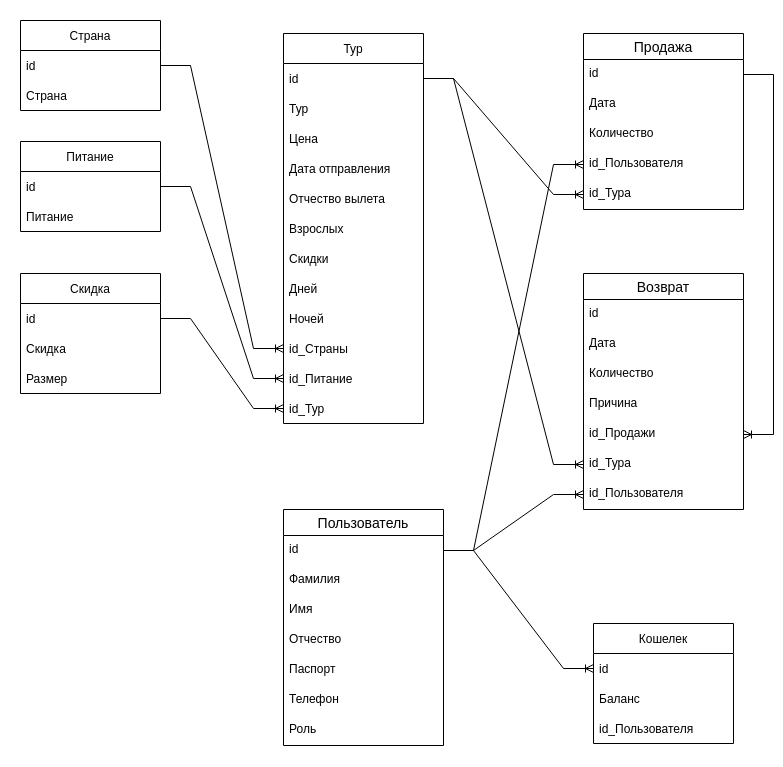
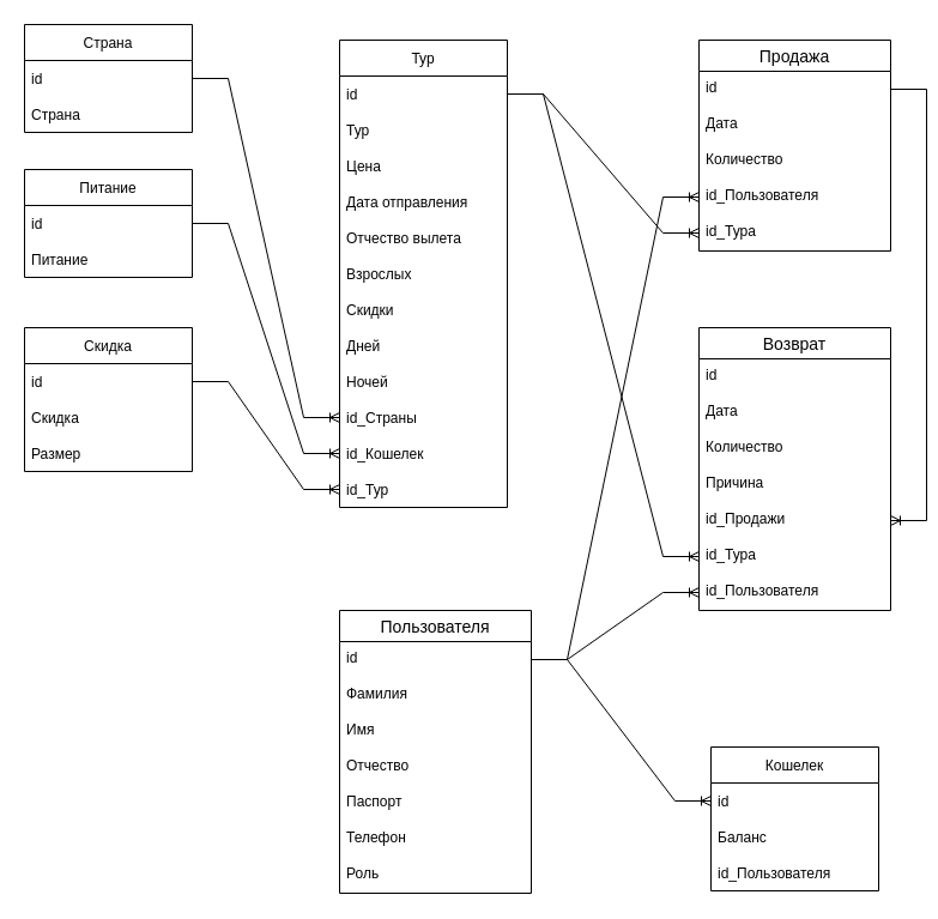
  <mxCell id="0" />
  <mxCell id="1" parent="0" />
  <mxCell id="2" value="Тур" style="swimlane;fontStyle=0;childLayout=stackLayout;horizontal=1;startSize=30;horizontalStack=0;resizeParent=1;resizeParentMax=0;resizeLast=0;collapsible=1;marginBottom=0;" parent="1" vertex="1"><mxGeometry x="283" y="33" width="140" height="390" as="geometry"><mxRectangle x="290" y="70" width="60" height="30" as="alternateBounds" /></mxGeometry></mxCell>
  <mxCell id="3" value="id" style="text;strokeColor=none;fillColor=none;align=left;verticalAlign=middle;spacingLeft=4;spacingRight=4;overflow=hidden;points=[[0,0.5],[1,0.5]];portConstraint=eastwest;rotatable=0;" parent="2" vertex="1"><mxGeometry y="30" width="140" height="30" as="geometry" /></mxCell>
  <mxCell id="4" value="Тур" style="text;strokeColor=none;fillColor=none;align=left;verticalAlign=middle;spacingLeft=4;spacingRight=4;overflow=hidden;points=[[0,0.5],[1,0.5]];portConstraint=eastwest;rotatable=0;" parent="2" vertex="1"><mxGeometry y="60" width="140" height="30" as="geometry" /></mxCell>
  <mxCell id="5" value="Цена" style="text;strokeColor=none;fillColor=none;align=left;verticalAlign=middle;spacingLeft=4;spacingRight=4;overflow=hidden;points=[[0,0.5],[1,0.5]];portConstraint=eastwest;rotatable=0;" parent="2" vertex="1"><mxGeometry y="90" width="140" height="30" as="geometry" /></mxCell>
  <mxCell id="6" value="Дата отправления" style="text;strokeColor=none;fillColor=none;align=left;verticalAlign=middle;spacingLeft=4;spacingRight=4;overflow=hidden;points=[[0,0.5],[1,0.5]];portConstraint=eastwest;rotatable=0;" parent="2" vertex="1"><mxGeometry y="120" width="140" height="30" as="geometry" /></mxCell>
  <mxCell id="7" value="Отчество вылета" style="text;strokeColor=none;fillColor=none;align=left;verticalAlign=middle;spacingLeft=4;spacingRight=4;overflow=hidden;points=[[0,0.5],[1,0.5]];portConstraint=eastwest;rotatable=0;" parent="2" vertex="1"><mxGeometry y="150" width="140" height="30" as="geometry" /></mxCell>
  <mxCell id="8" value="Взрослых" style="text;strokeColor=none;fillColor=none;align=left;verticalAlign=middle;spacingLeft=4;spacingRight=4;overflow=hidden;points=[[0,0.5],[1,0.5]];portConstraint=eastwest;rotatable=0;" parent="2" vertex="1"><mxGeometry y="180" width="140" height="30" as="geometry" /></mxCell>
  <mxCell id="9" value="Скидки" style="text;strokeColor=none;fillColor=none;align=left;verticalAlign=middle;spacingLeft=4;spacingRight=4;overflow=hidden;points=[[0,0.5],[1,0.5]];portConstraint=eastwest;rotatable=0;" parent="2" vertex="1"><mxGeometry y="210" width="140" height="30" as="geometry" /></mxCell>
  <mxCell id="10" value="Дней" style="text;strokeColor=none;fillColor=none;align=left;verticalAlign=middle;spacingLeft=4;spacingRight=4;overflow=hidden;points=[[0,0.5],[1,0.5]];portConstraint=eastwest;rotatable=0;" parent="2" vertex="1"><mxGeometry y="240" width="140" height="30" as="geometry" /></mxCell>
  <mxCell id="11" value="Ночей" style="text;strokeColor=none;fillColor=none;align=left;verticalAlign=middle;spacingLeft=4;spacingRight=4;overflow=hidden;points=[[0,0.5],[1,0.5]];portConstraint=eastwest;rotatable=0;" parent="2" vertex="1"><mxGeometry y="270" width="140" height="30" as="geometry" /></mxCell>
  <mxCell id="12" value="id_Страны" style="text;strokeColor=none;fillColor=none;align=left;verticalAlign=middle;spacingLeft=4;spacingRight=4;overflow=hidden;points=[[0,0.5],[1,0.5]];portConstraint=eastwest;rotatable=0;" parent="2" vertex="1"><mxGeometry y="300" width="140" height="30" as="geometry" /></mxCell>
- <mxCell id="13" value="id_Питание" style="text;strokeColor=none;fillColor=none;align=left;verticalAlign=middle;spacingLeft=4;spacingRight=4;overflow=hidden;points=[[0,0.5],[1,0.5]];portConstraint=eastwest;rotatable=0;" parent="2" vertex="1"><mxGeometry y="330" width="140" height="30" as="geometry" /></mxCell>
+ <mxCell id="13" value="id_Кошелек" style="text;strokeColor=none;fillColor=none;align=left;verticalAlign=middle;spacingLeft=4;spacingRight=4;overflow=hidden;points=[[0,0.5],[1,0.5]];portConstraint=eastwest;rotatable=0;" parent="2" vertex="1"><mxGeometry y="330" width="140" height="30" as="geometry" /></mxCell>
  <mxCell id="14" value="id_Тур" style="text;strokeColor=none;fillColor=none;align=left;verticalAlign=middle;spacingLeft=4;spacingRight=4;overflow=hidden;points=[[0,0.5],[1,0.5]];portConstraint=eastwest;rotatable=0;" parent="2" vertex="1"><mxGeometry y="360" width="140" height="30" as="geometry" /></mxCell>
  <mxCell id="15" value="Страна" style="swimlane;fontStyle=0;childLayout=stackLayout;horizontal=1;startSize=30;horizontalStack=0;resizeParent=1;resizeParentMax=0;resizeLast=0;collapsible=1;marginBottom=0;" parent="1" vertex="1"><mxGeometry x="20" y="20" width="140" height="90" as="geometry" /></mxCell>
  <mxCell id="16" value="id" style="text;strokeColor=none;fillColor=none;align=left;verticalAlign=middle;spacingLeft=4;spacingRight=4;overflow=hidden;points=[[0,0.5],[1,0.5]];portConstraint=eastwest;rotatable=0;" parent="15" vertex="1"><mxGeometry y="30" width="140" height="30" as="geometry" /></mxCell>
  <mxCell id="17" value="Страна" style="text;strokeColor=none;fillColor=none;align=left;verticalAlign=middle;spacingLeft=4;spacingRight=4;overflow=hidden;points=[[0,0.5],[1,0.5]];portConstraint=eastwest;rotatable=0;" parent="15" vertex="1"><mxGeometry y="60" width="140" height="30" as="geometry" /></mxCell>
  <mxCell id="18" value="Питание" style="swimlane;fontStyle=0;childLayout=stackLayout;horizontal=1;startSize=30;horizontalStack=0;resizeParent=1;resizeParentMax=0;resizeLast=0;collapsible=1;marginBottom=0;" parent="1" vertex="1"><mxGeometry x="20" y="141" width="140" height="90" as="geometry" /></mxCell>
  <mxCell id="19" value="id" style="text;strokeColor=none;fillColor=none;align=left;verticalAlign=middle;spacingLeft=4;spacingRight=4;overflow=hidden;points=[[0,0.5],[1,0.5]];portConstraint=eastwest;rotatable=0;" parent="18" vertex="1"><mxGeometry y="30" width="140" height="30" as="geometry" /></mxCell>
  <mxCell id="20" value="Питание" style="text;strokeColor=none;fillColor=none;align=left;verticalAlign=middle;spacingLeft=4;spacingRight=4;overflow=hidden;points=[[0,0.5],[1,0.5]];portConstraint=eastwest;rotatable=0;" parent="18" vertex="1"><mxGeometry y="60" width="140" height="30" as="geometry" /></mxCell>
  <mxCell id="21" value="Скидка" style="swimlane;fontStyle=0;childLayout=stackLayout;horizontal=1;startSize=30;horizontalStack=0;resizeParent=1;resizeParentMax=0;resizeLast=0;collapsible=1;marginBottom=0;" parent="1" vertex="1"><mxGeometry x="20" y="273" width="140" height="120" as="geometry" /></mxCell>
  <mxCell id="22" value="id" style="text;strokeColor=none;fillColor=none;align=left;verticalAlign=middle;spacingLeft=4;spacingRight=4;overflow=hidden;points=[[0,0.5],[1,0.5]];portConstraint=eastwest;rotatable=0;" parent="21" vertex="1"><mxGeometry y="30" width="140" height="30" as="geometry" /></mxCell>
  <mxCell id="23" value="Скидка" style="text;strokeColor=none;fillColor=none;align=left;verticalAlign=middle;spacingLeft=4;spacingRight=4;overflow=hidden;points=[[0,0.5],[1,0.5]];portConstraint=eastwest;rotatable=0;" parent="21" vertex="1"><mxGeometry y="60" width="140" height="30" as="geometry" /></mxCell>
  <mxCell id="24" value="Размер" style="text;strokeColor=none;fillColor=none;align=left;verticalAlign=middle;spacingLeft=4;spacingRight=4;overflow=hidden;points=[[0,0.5],[1,0.5]];portConstraint=eastwest;rotatable=0;" parent="21" vertex="1"><mxGeometry y="90" width="140" height="30" as="geometry" /></mxCell>
  <mxCell id="25" value="" style="edgeStyle=entityRelationEdgeStyle;fontSize=12;html=1;endArrow=ERoneToMany;rounded=0;exitX=1;exitY=0.5;exitDx=0;exitDy=0;entryX=0;entryY=0.5;entryDx=0;entryDy=0;" parent="1" source="16" target="12" edge="1"><mxGeometry width="100" height="100" relative="1" as="geometry"><mxPoint x="173" y="183" as="sourcePoint" /><mxPoint x="273" y="83" as="targetPoint" /></mxGeometry></mxCell>
  <mxCell id="26" value="Продажа" style="swimlane;fontStyle=0;childLayout=stackLayout;horizontal=1;startSize=26;horizontalStack=0;resizeParent=1;resizeParentMax=0;resizeLast=0;collapsible=1;marginBottom=0;align=center;fontSize=14;" parent="1" vertex="1"><mxGeometry x="583" y="33" width="160" height="176" as="geometry" /></mxCell>
  <mxCell id="27" value="id" style="text;strokeColor=none;fillColor=none;spacingLeft=4;spacingRight=4;overflow=hidden;rotatable=0;points=[[0,0.5],[1,0.5]];portConstraint=eastwest;fontSize=12;" parent="26" vertex="1"><mxGeometry y="26" width="160" height="30" as="geometry" /></mxCell>
  <mxCell id="28" value="Дата" style="text;strokeColor=none;fillColor=none;spacingLeft=4;spacingRight=4;overflow=hidden;rotatable=0;points=[[0,0.5],[1,0.5]];portConstraint=eastwest;fontSize=12;" parent="26" vertex="1"><mxGeometry y="56" width="160" height="30" as="geometry" /></mxCell>
  <mxCell id="29" value="Количество" style="text;strokeColor=none;fillColor=none;spacingLeft=4;spacingRight=4;overflow=hidden;rotatable=0;points=[[0,0.5],[1,0.5]];portConstraint=eastwest;fontSize=12;" parent="26" vertex="1"><mxGeometry y="86" width="160" height="30" as="geometry" /></mxCell>
  <mxCell id="30" value="id_Пользователя" style="text;strokeColor=none;fillColor=none;spacingLeft=4;spacingRight=4;overflow=hidden;rotatable=0;points=[[0,0.5],[1,0.5]];portConstraint=eastwest;fontSize=12;" parent="26" vertex="1"><mxGeometry y="116" width="160" height="30" as="geometry" /></mxCell>
  <mxCell id="31" value="id_Тура" style="text;strokeColor=none;fillColor=none;spacingLeft=4;spacingRight=4;overflow=hidden;rotatable=0;points=[[0,0.5],[1,0.5]];portConstraint=eastwest;fontSize=12;" parent="26" vertex="1"><mxGeometry y="146" width="160" height="30" as="geometry" /></mxCell>
  <mxCell id="32" value="Возврат" style="swimlane;fontStyle=0;childLayout=stackLayout;horizontal=1;startSize=26;horizontalStack=0;resizeParent=1;resizeParentMax=0;resizeLast=0;collapsible=1;marginBottom=0;align=center;fontSize=14;" parent="1" vertex="1"><mxGeometry x="583" y="273" width="160" height="236" as="geometry" /></mxCell>
  <mxCell id="33" value="id" style="text;strokeColor=none;fillColor=none;spacingLeft=4;spacingRight=4;overflow=hidden;rotatable=0;points=[[0,0.5],[1,0.5]];portConstraint=eastwest;fontSize=12;" parent="32" vertex="1"><mxGeometry y="26" width="160" height="30" as="geometry" /></mxCell>
  <mxCell id="34" value="Дата" style="text;strokeColor=none;fillColor=none;spacingLeft=4;spacingRight=4;overflow=hidden;rotatable=0;points=[[0,0.5],[1,0.5]];portConstraint=eastwest;fontSize=12;" parent="32" vertex="1"><mxGeometry y="56" width="160" height="30" as="geometry" /></mxCell>
  <mxCell id="35" value="Количество" style="text;strokeColor=none;fillColor=none;spacingLeft=4;spacingRight=4;overflow=hidden;rotatable=0;points=[[0,0.5],[1,0.5]];portConstraint=eastwest;fontSize=12;" parent="32" vertex="1"><mxGeometry y="86" width="160" height="30" as="geometry" /></mxCell>
  <mxCell id="36" value="Причина" style="text;strokeColor=none;fillColor=none;spacingLeft=4;spacingRight=4;overflow=hidden;rotatable=0;points=[[0,0.5],[1,0.5]];portConstraint=eastwest;fontSize=12;" parent="32" vertex="1"><mxGeometry y="116" width="160" height="30" as="geometry" /></mxCell>
  <mxCell id="37" value="id_Продажи" style="text;strokeColor=none;fillColor=none;spacingLeft=4;spacingRight=4;overflow=hidden;rotatable=0;points=[[0,0.5],[1,0.5]];portConstraint=eastwest;fontSize=12;" parent="32" vertex="1"><mxGeometry y="146" width="160" height="30" as="geometry" /></mxCell>
  <mxCell id="38" value="id_Тура" style="text;strokeColor=none;fillColor=none;spacingLeft=4;spacingRight=4;overflow=hidden;rotatable=0;points=[[0,0.5],[1,0.5]];portConstraint=eastwest;fontSize=12;" parent="32" vertex="1"><mxGeometry y="176" width="160" height="30" as="geometry" /></mxCell>
  <mxCell id="39" value="id_Пользователя" style="text;strokeColor=none;fillColor=none;spacingLeft=4;spacingRight=4;overflow=hidden;rotatable=0;points=[[0,0.5],[1,0.5]];portConstraint=eastwest;fontSize=12;" parent="32" vertex="1"><mxGeometry y="206" width="160" height="30" as="geometry" /></mxCell>
- <mxCell id="40" value="Пользователь" style="swimlane;fontStyle=0;childLayout=stackLayout;horizontal=1;startSize=26;horizontalStack=0;resizeParent=1;resizeParentMax=0;resizeLast=0;collapsible=1;marginBottom=0;align=center;fontSize=14;" parent="1" vertex="1"><mxGeometry x="283" y="509" width="160" height="236" as="geometry" /></mxCell>
+ <mxCell id="40" value="Пользователя" style="swimlane;fontStyle=0;childLayout=stackLayout;horizontal=1;startSize=26;horizontalStack=0;resizeParent=1;resizeParentMax=0;resizeLast=0;collapsible=1;marginBottom=0;align=center;fontSize=14;" parent="1" vertex="1"><mxGeometry x="283" y="509" width="160" height="236" as="geometry" /></mxCell>
  <mxCell id="41" value="id" style="text;strokeColor=none;fillColor=none;spacingLeft=4;spacingRight=4;overflow=hidden;rotatable=0;points=[[0,0.5],[1,0.5]];portConstraint=eastwest;fontSize=12;" parent="40" vertex="1"><mxGeometry y="26" width="160" height="30" as="geometry" /></mxCell>
  <mxCell id="42" value="Фамилия" style="text;strokeColor=none;fillColor=none;spacingLeft=4;spacingRight=4;overflow=hidden;rotatable=0;points=[[0,0.5],[1,0.5]];portConstraint=eastwest;fontSize=12;" parent="40" vertex="1"><mxGeometry y="56" width="160" height="30" as="geometry" /></mxCell>
  <mxCell id="43" value="Имя" style="text;strokeColor=none;fillColor=none;spacingLeft=4;spacingRight=4;overflow=hidden;rotatable=0;points=[[0,0.5],[1,0.5]];portConstraint=eastwest;fontSize=12;" parent="40" vertex="1"><mxGeometry y="86" width="160" height="30" as="geometry" /></mxCell>
  <mxCell id="44" value="Отчество" style="text;strokeColor=none;fillColor=none;spacingLeft=4;spacingRight=4;overflow=hidden;rotatable=0;points=[[0,0.5],[1,0.5]];portConstraint=eastwest;fontSize=12;" parent="40" vertex="1"><mxGeometry y="116" width="160" height="30" as="geometry" /></mxCell>
  <mxCell id="45" value="Паспорт" style="text;strokeColor=none;fillColor=none;spacingLeft=4;spacingRight=4;overflow=hidden;rotatable=0;points=[[0,0.5],[1,0.5]];portConstraint=eastwest;fontSize=12;" parent="40" vertex="1"><mxGeometry y="146" width="160" height="30" as="geometry" /></mxCell>
  <mxCell id="46" value="Телефон" style="text;strokeColor=none;fillColor=none;spacingLeft=4;spacingRight=4;overflow=hidden;rotatable=0;points=[[0,0.5],[1,0.5]];portConstraint=eastwest;fontSize=12;" parent="40" vertex="1"><mxGeometry y="176" width="160" height="30" as="geometry" /></mxCell>
  <mxCell id="47" value="Роль" style="text;strokeColor=none;fillColor=none;spacingLeft=4;spacingRight=4;overflow=hidden;rotatable=0;points=[[0,0.5],[1,0.5]];portConstraint=eastwest;fontSize=12;" parent="40" vertex="1"><mxGeometry y="206" width="160" height="30" as="geometry" /></mxCell>
  <mxCell id="48" value="" style="edgeStyle=entityRelationEdgeStyle;fontSize=12;html=1;endArrow=ERoneToMany;rounded=0;exitX=1;exitY=0.5;exitDx=0;exitDy=0;entryX=0;entryY=0.5;entryDx=0;entryDy=0;" parent="1" source="41" target="30" edge="1"><mxGeometry width="100" height="100" relative="1" as="geometry"><mxPoint x="513" y="733" as="sourcePoint" /><mxPoint x="613" y="633" as="targetPoint" /></mxGeometry></mxCell>
  <mxCell id="49" value="" style="edgeStyle=entityRelationEdgeStyle;fontSize=12;html=1;endArrow=ERoneToMany;rounded=0;entryX=0;entryY=0.5;entryDx=0;entryDy=0;exitX=1;exitY=0.5;exitDx=0;exitDy=0;" parent="1" source="41" target="39" edge="1"><mxGeometry width="100" height="100" relative="1" as="geometry"><mxPoint x="473" y="583" as="sourcePoint" /><mxPoint x="523" y="174" as="targetPoint" /></mxGeometry></mxCell>
  <mxCell id="50" value="" style="edgeStyle=entityRelationEdgeStyle;fontSize=12;html=1;endArrow=ERoneToMany;rounded=0;exitX=1;exitY=0.5;exitDx=0;exitDy=0;entryX=0;entryY=0.5;entryDx=0;entryDy=0;" parent="1" source="19" target="13" edge="1"><mxGeometry width="100" height="100" relative="1" as="geometry"><mxPoint x="73" y="693" as="sourcePoint" /><mxPoint x="173" y="593" as="targetPoint" /></mxGeometry></mxCell>
  <mxCell id="51" value="" style="edgeStyle=entityRelationEdgeStyle;fontSize=12;html=1;endArrow=ERoneToMany;rounded=0;exitX=1;exitY=0.5;exitDx=0;exitDy=0;entryX=0;entryY=0.5;entryDx=0;entryDy=0;" parent="1" source="22" target="14" edge="1"><mxGeometry width="100" height="100" relative="1" as="geometry"><mxPoint x="173" y="238" as="sourcePoint" /><mxPoint x="293" y="388" as="targetPoint" /></mxGeometry></mxCell>
  <mxCell id="52" value="" style="edgeStyle=entityRelationEdgeStyle;fontSize=12;html=1;endArrow=ERoneToMany;rounded=0;exitX=1;exitY=0.5;exitDx=0;exitDy=0;entryX=0;entryY=0.5;entryDx=0;entryDy=0;" parent="1" source="3" target="38" edge="1"><mxGeometry width="100" height="100" relative="1" as="geometry"><mxPoint x="183" y="248" as="sourcePoint" /><mxPoint x="303" y="398" as="targetPoint" /></mxGeometry></mxCell>
  <mxCell id="53" value="" style="edgeStyle=entityRelationEdgeStyle;fontSize=12;html=1;endArrow=ERoneToMany;rounded=0;exitX=1;exitY=0.5;exitDx=0;exitDy=0;entryX=0;entryY=0.5;entryDx=0;entryDy=0;" parent="1" source="3" target="31" edge="1"><mxGeometry width="100" height="100" relative="1" as="geometry"><mxPoint x="193" y="258" as="sourcePoint" /><mxPoint x="313" y="408" as="targetPoint" /></mxGeometry></mxCell>
  <mxCell id="54" value="" style="edgeStyle=entityRelationEdgeStyle;fontSize=12;html=1;endArrow=ERoneToMany;rounded=0;exitX=1;exitY=0.5;exitDx=0;exitDy=0;" parent="1" source="27" target="37" edge="1"><mxGeometry width="100" height="100" relative="1" as="geometry"><mxPoint x="823" y="333" as="sourcePoint" /><mxPoint x="923" y="233" as="targetPoint" /></mxGeometry></mxCell>
  <mxCell id="55" value="Кошелек" style="swimlane;fontStyle=0;childLayout=stackLayout;horizontal=1;startSize=30;horizontalStack=0;resizeParent=1;resizeParentMax=0;resizeLast=0;collapsible=1;marginBottom=0;" parent="1" vertex="1"><mxGeometry x="593" y="623" width="140" height="120" as="geometry" /></mxCell>
  <mxCell id="56" value="id" style="text;strokeColor=none;fillColor=none;align=left;verticalAlign=middle;spacingLeft=4;spacingRight=4;overflow=hidden;points=[[0,0.5],[1,0.5]];portConstraint=eastwest;rotatable=0;" parent="55" vertex="1"><mxGeometry y="30" width="140" height="30" as="geometry" /></mxCell>
  <mxCell id="57" value="Баланс" style="text;strokeColor=none;fillColor=none;align=left;verticalAlign=middle;spacingLeft=4;spacingRight=4;overflow=hidden;points=[[0,0.5],[1,0.5]];portConstraint=eastwest;rotatable=0;" parent="55" vertex="1"><mxGeometry y="60" width="140" height="30" as="geometry" /></mxCell>
  <mxCell id="58" value="id_Пользователя" style="text;strokeColor=none;fillColor=none;align=left;verticalAlign=middle;spacingLeft=4;spacingRight=4;overflow=hidden;points=[[0,0.5],[1,0.5]];portConstraint=eastwest;rotatable=0;" parent="55" vertex="1"><mxGeometry y="90" width="140" height="30" as="geometry" /></mxCell>
  <mxCell id="59" value="" style="edgeStyle=entityRelationEdgeStyle;fontSize=12;html=1;endArrow=ERoneToMany;rounded=0;entryX=0;entryY=0.5;entryDx=0;entryDy=0;exitX=1;exitY=0.5;exitDx=0;exitDy=0;" parent="1" source="41" target="56" edge="1"><mxGeometry width="100" height="100" relative="1" as="geometry"><mxPoint x="455" y="616" as="sourcePoint" /><mxPoint x="595" y="560" as="targetPoint" /></mxGeometry></mxCell>
